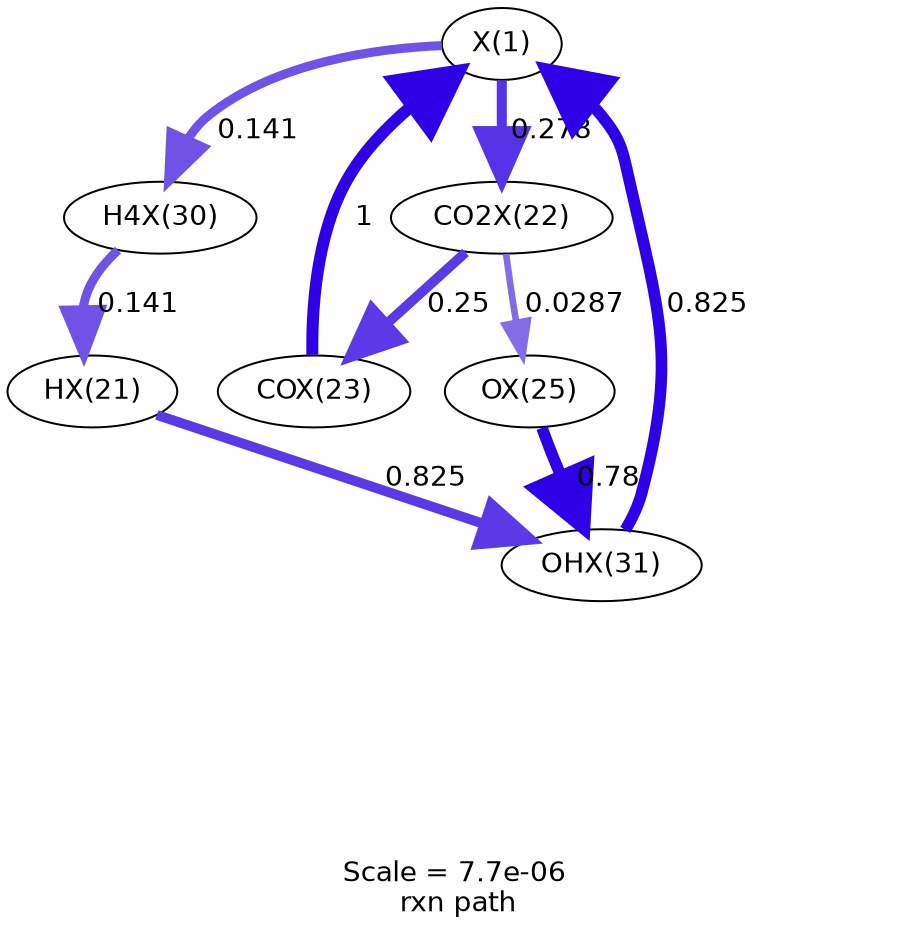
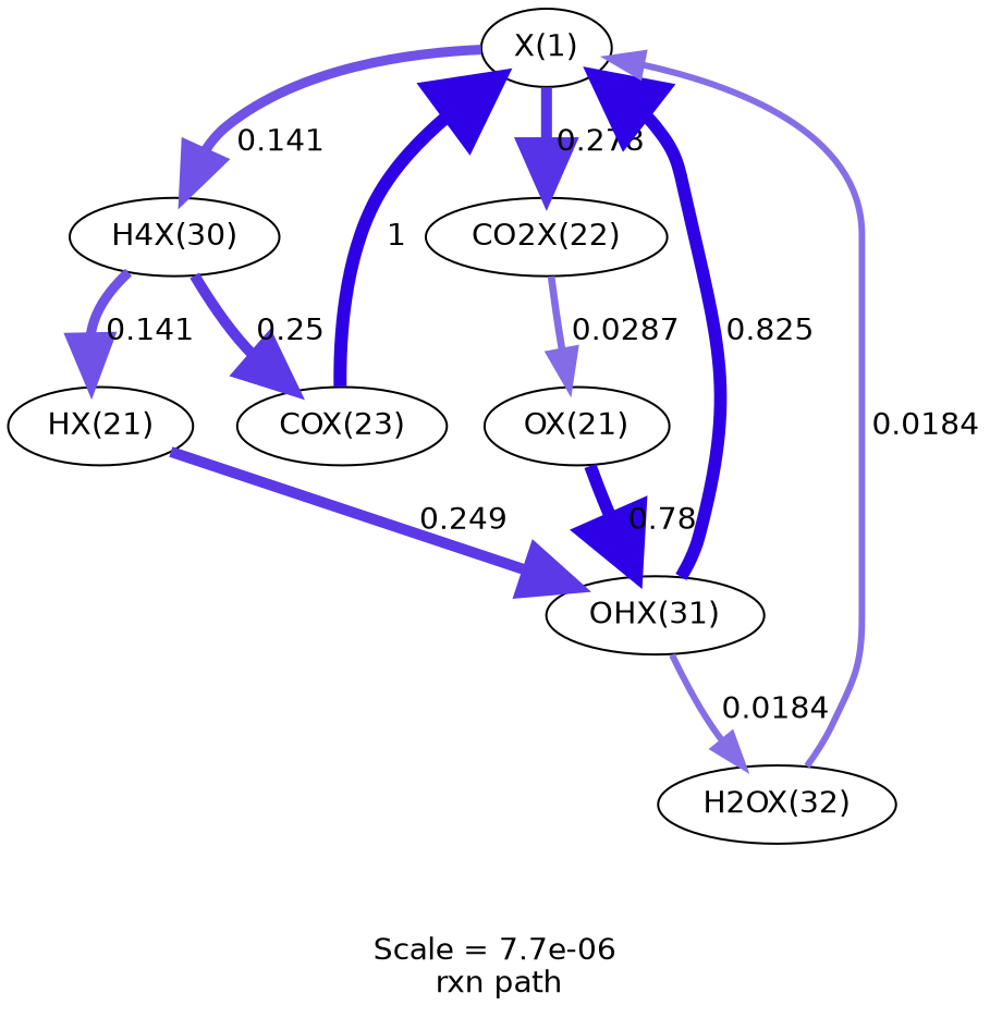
  digraph {
    fontname=Helvetica
    label="Scale = 7.7e-06\l rxn path"
    node [fontname=Helvetica]
    edge [arrowsize=2.26 color="0.7, 0.641, 0.9" fontname=Helvetica penwidth=4.52]
    n1 [label="X(1)"]
    n2 [label="CO2X(22)"]
    n3 [label="H4X(30)"]
    n4 [label="HX(21)"]
    n5 [label="OHX(31)"]
    n6 [label="COX(23)"]
-   n7 [label="OX(25)"]
+   n7 [label="OX(21)"]
+   n8 [label="H2OX(32)"]
    n1 -> n2 [arrowsize=2.52 color="0.7, 0.778, 0.9" label=" 0.278" penwidth=5.03]
    n1 -> n3 [label=" 0.141"]
-   n2 -> n6 [arrowsize=2.48 color="0.7, 0.75, 0.9" label=" 0.25" penwidth=4.95]
+   n3 -> n6 [arrowsize=2.48 color="0.7, 0.75, 0.9" label=" 0.25" penwidth=4.95]
    n2 -> n7 [arrowsize=1.66 color="0.7, 0.529, 0.9" label=" 0.0287" penwidth=3.32]
    n3 -> n4 [label=" 0.141"]
-   n4 -> n5 [arrowsize=2.47 color="0.7, 0.749, 0.9" label=" 0.825" penwidth=4.95]
+   n4 -> n5 [arrowsize=2.47 color="0.7, 0.749, 0.9" label=" 0.249" penwidth=4.95]
    n5 -> n1 [arrowsize=2.93 color="0.7, 1.32, 0.9" label=" 0.825" penwidth=5.85]
+   n5 -> n8 [arrowsize=1.49 color="0.7, 0.518, 0.9" label=" 0.0184" penwidth=2.98]
    n6 -> n1 [arrowsize=3 color="0.7, 1.5, 0.9" label=" 1" penwidth=6]
    n7 -> n5 [arrowsize=2.91 color="0.7, 1.28, 0.9" label=" 0.78" penwidth=5.81]
+   n8 -> n1 [arrowsize=1.49 color="0.7, 0.518, 0.9" label=" 0.0184" penwidth=2.98]
  }
